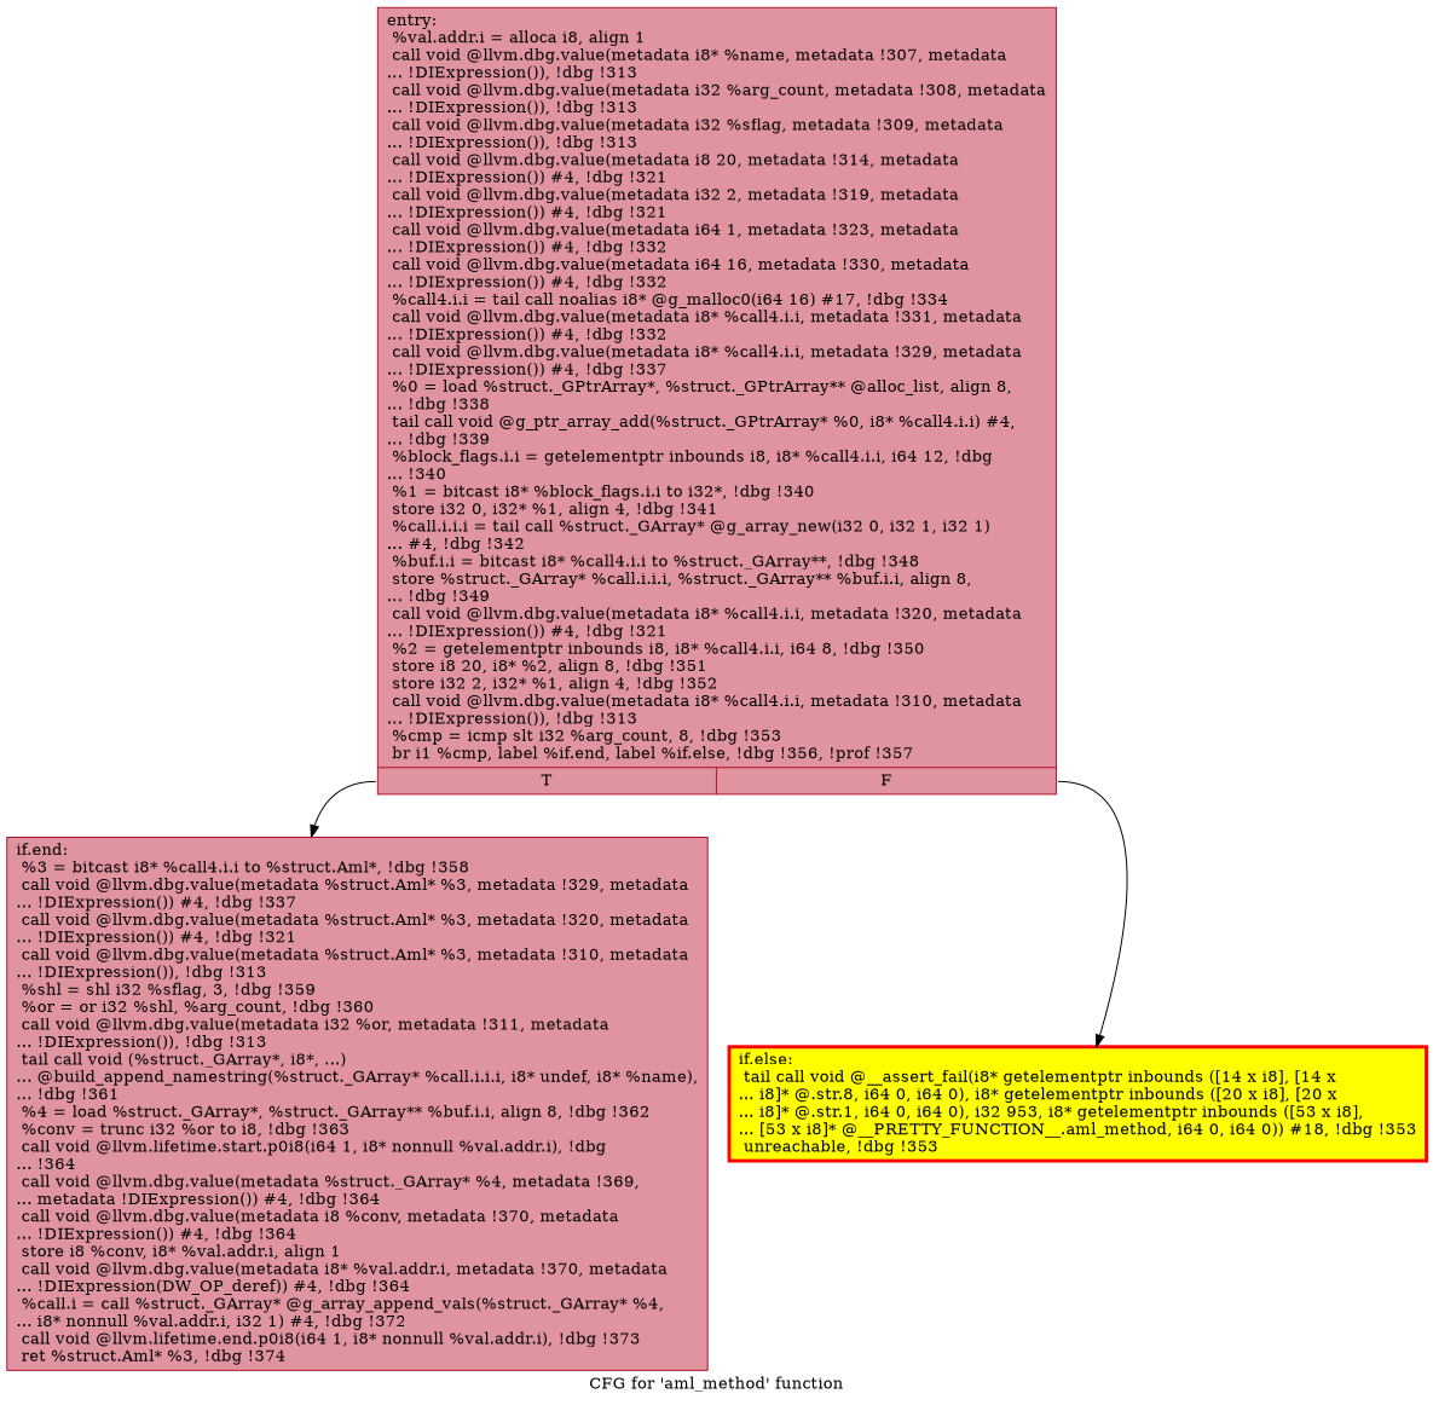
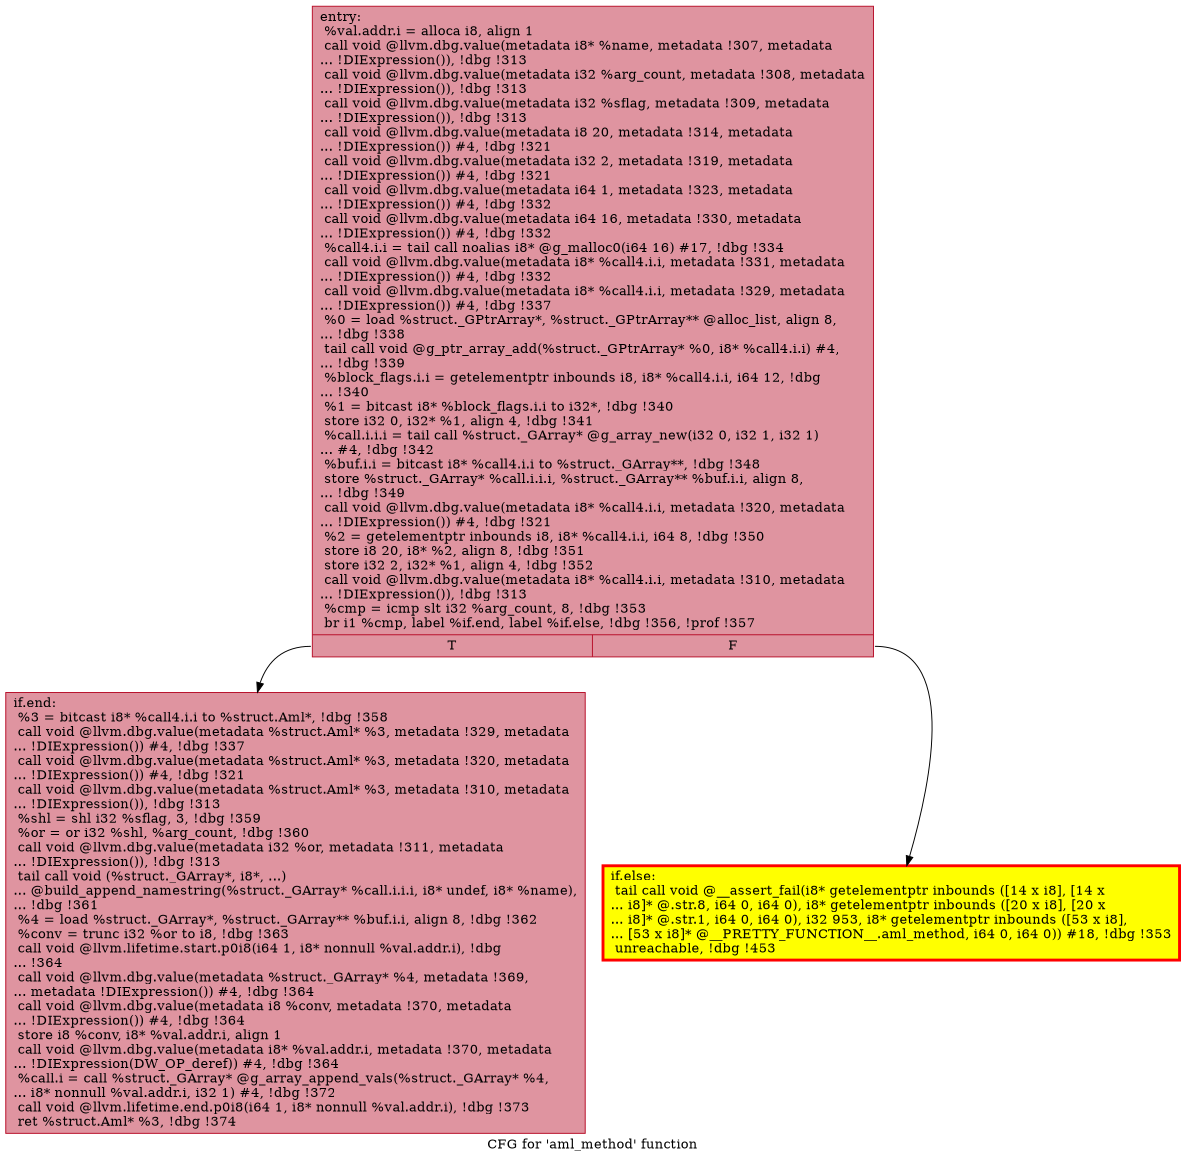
  digraph {
    label="CFG for 'aml_method' function"
    node [color="#b70d28ff" fillcolor="#b70d2870" shape=record style=filled]
    n1 [label="{entry:\l  %val.addr.i = alloca i8, align 1\l  call void @llvm.dbg.value(metadata i8* %name, metadata !307, metadata\l... !DIExpression()), !dbg !313\l  call void @llvm.dbg.value(metadata i32 %arg_count, metadata !308, metadata\l... !DIExpression()), !dbg !313\l  call void @llvm.dbg.value(metadata i32 %sflag, metadata !309, metadata\l... !DIExpression()), !dbg !313\l  call void @llvm.dbg.value(metadata i8 20, metadata !314, metadata\l... !DIExpression()) #4, !dbg !321\l  call void @llvm.dbg.value(metadata i32 2, metadata !319, metadata\l... !DIExpression()) #4, !dbg !321\l  call void @llvm.dbg.value(metadata i64 1, metadata !323, metadata\l... !DIExpression()) #4, !dbg !332\l  call void @llvm.dbg.value(metadata i64 16, metadata !330, metadata\l... !DIExpression()) #4, !dbg !332\l  %call4.i.i = tail call noalias i8* @g_malloc0(i64 16) #17, !dbg !334\l  call void @llvm.dbg.value(metadata i8* %call4.i.i, metadata !331, metadata\l... !DIExpression()) #4, !dbg !332\l  call void @llvm.dbg.value(metadata i8* %call4.i.i, metadata !329, metadata\l... !DIExpression()) #4, !dbg !337\l  %0 = load %struct._GPtrArray*, %struct._GPtrArray** @alloc_list, align 8,\l... !dbg !338\l  tail call void @g_ptr_array_add(%struct._GPtrArray* %0, i8* %call4.i.i) #4,\l... !dbg !339\l  %block_flags.i.i = getelementptr inbounds i8, i8* %call4.i.i, i64 12, !dbg\l... !340\l  %1 = bitcast i8* %block_flags.i.i to i32*, !dbg !340\l  store i32 0, i32* %1, align 4, !dbg !341\l  %call.i.i.i = tail call %struct._GArray* @g_array_new(i32 0, i32 1, i32 1)\l... #4, !dbg !342\l  %buf.i.i = bitcast i8* %call4.i.i to %struct._GArray**, !dbg !348\l  store %struct._GArray* %call.i.i.i, %struct._GArray** %buf.i.i, align 8,\l... !dbg !349\l  call void @llvm.dbg.value(metadata i8* %call4.i.i, metadata !320, metadata\l... !DIExpression()) #4, !dbg !321\l  %2 = getelementptr inbounds i8, i8* %call4.i.i, i64 8, !dbg !350\l  store i8 20, i8* %2, align 8, !dbg !351\l  store i32 2, i32* %1, align 4, !dbg !352\l  call void @llvm.dbg.value(metadata i8* %call4.i.i, metadata !310, metadata\l... !DIExpression()), !dbg !313\l  %cmp = icmp slt i32 %arg_count, 8, !dbg !353\l  br i1 %cmp, label %if.end, label %if.else, !dbg !356, !prof !357\l|{<s0>T|<s1>F}}"]
    n2 [label="{if.end:                                           \l  %3 = bitcast i8* %call4.i.i to %struct.Aml*, !dbg !358\l  call void @llvm.dbg.value(metadata %struct.Aml* %3, metadata !329, metadata\l... !DIExpression()) #4, !dbg !337\l  call void @llvm.dbg.value(metadata %struct.Aml* %3, metadata !320, metadata\l... !DIExpression()) #4, !dbg !321\l  call void @llvm.dbg.value(metadata %struct.Aml* %3, metadata !310, metadata\l... !DIExpression()), !dbg !313\l  %shl = shl i32 %sflag, 3, !dbg !359\l  %or = or i32 %shl, %arg_count, !dbg !360\l  call void @llvm.dbg.value(metadata i32 %or, metadata !311, metadata\l... !DIExpression()), !dbg !313\l  tail call void (%struct._GArray*, i8*, ...)\l... @build_append_namestring(%struct._GArray* %call.i.i.i, i8* undef, i8* %name),\l... !dbg !361\l  %4 = load %struct._GArray*, %struct._GArray** %buf.i.i, align 8, !dbg !362\l  %conv = trunc i32 %or to i8, !dbg !363\l  call void @llvm.lifetime.start.p0i8(i64 1, i8* nonnull %val.addr.i), !dbg\l... !364\l  call void @llvm.dbg.value(metadata %struct._GArray* %4, metadata !369,\l... metadata !DIExpression()) #4, !dbg !364\l  call void @llvm.dbg.value(metadata i8 %conv, metadata !370, metadata\l... !DIExpression()) #4, !dbg !364\l  store i8 %conv, i8* %val.addr.i, align 1\l  call void @llvm.dbg.value(metadata i8* %val.addr.i, metadata !370, metadata\l... !DIExpression(DW_OP_deref)) #4, !dbg !364\l  %call.i = call %struct._GArray* @g_array_append_vals(%struct._GArray* %4,\l... i8* nonnull %val.addr.i, i32 1) #4, !dbg !372\l  call void @llvm.lifetime.end.p0i8(i64 1, i8* nonnull %val.addr.i), !dbg !373\l  ret %struct.Aml* %3, !dbg !374\l}"]
-   n3 [color=red fillcolor=yellow label="{if.else:                                          \l  tail call void @__assert_fail(i8* getelementptr inbounds ([14 x i8], [14 x\l... i8]* @.str.8, i64 0, i64 0), i8* getelementptr inbounds ([20 x i8], [20 x\l... i8]* @.str.1, i64 0, i64 0), i32 953, i8* getelementptr inbounds ([53 x i8],\l... [53 x i8]* @__PRETTY_FUNCTION__.aml_method, i64 0, i64 0)) #18, !dbg !353\l  unreachable, !dbg !353\l}" penwidth=3.0]
+   n3 [color=red fillcolor=yellow label="{if.else:                                          \l  tail call void @__assert_fail(i8* getelementptr inbounds ([14 x i8], [14 x\l... i8]* @.str.8, i64 0, i64 0), i8* getelementptr inbounds ([20 x i8], [20 x\l... i8]* @.str.1, i64 0, i64 0), i32 953, i8* getelementptr inbounds ([53 x i8],\l... [53 x i8]* @__PRETTY_FUNCTION__.aml_method, i64 0, i64 0)) #18, !dbg !353\l  unreachable, !dbg !453\l}" penwidth=3.0]
    n1 -> n2 [tailport=s0]
    n1 -> n3 [tailport=s1]
  }
